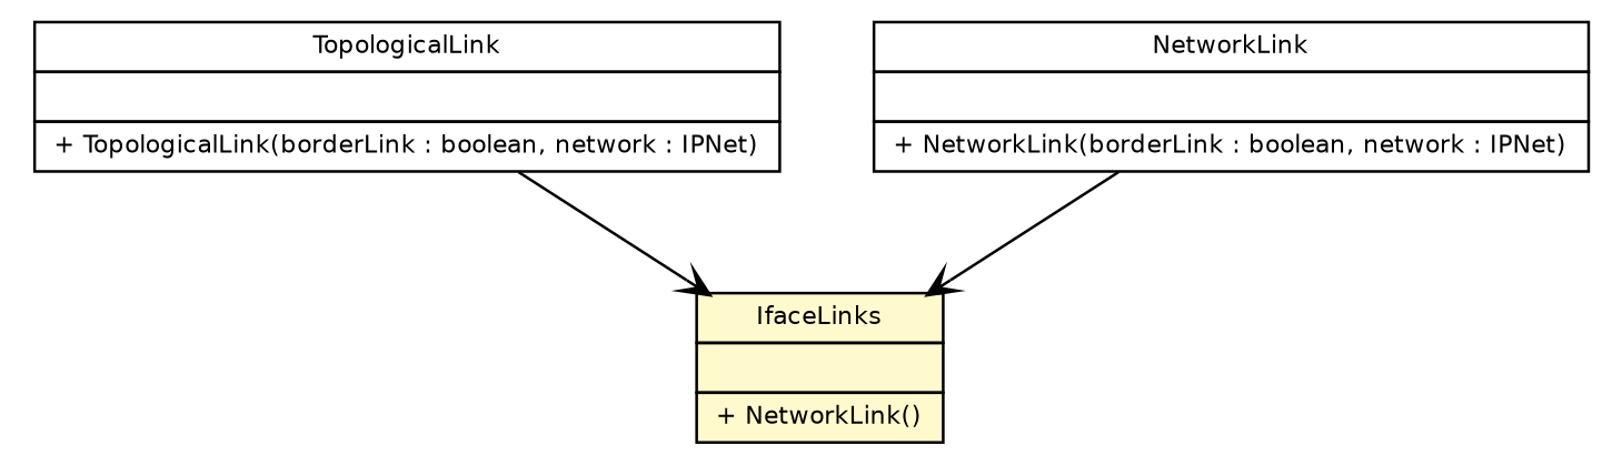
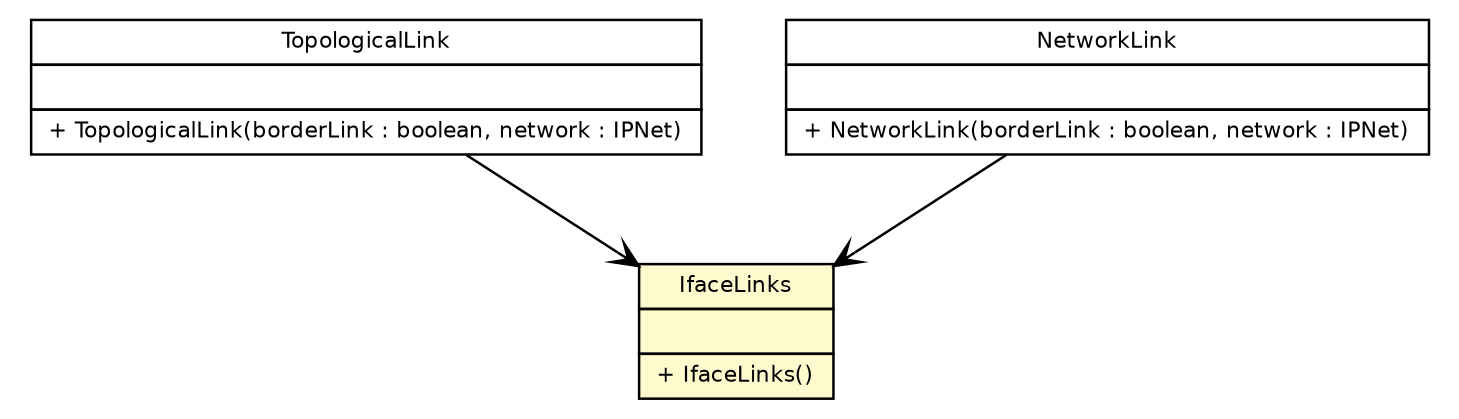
  digraph {
    node [fontcolor=black fontname=Helvetica fontsize=9.0 shape=plaintext]
    edge [arrowhead=open color=black fontcolor=black fontname=Helvetica fontsize=10.0 headport=p labelfontname=Helvetica labelfontsize=10 tailport=p]
-   n1 [label=<<table border="0" cellborder="1" cellspacing="0" cellpadding="2" port="p" bgcolor="lemonChiffon" href="./IfaceLinks.html"> 		<tr><td><table border="0" cellspacing="0" cellpadding="1"> 			<tr><td> IfaceLinks </td></tr> 		</table></td></tr> 		<tr><td><table border="0" cellspacing="0" cellpadding="1"> 			<tr><td align="left">  </td></tr> 		</table></td></tr> 		<tr><td><table border="0" cellspacing="0" cellpadding="1"> 			<tr><td align="left"> + NetworkLink() </td></tr> 		</table></td></tr> 		</table>>]
+   n1 [label=<<table border="0" cellborder="1" cellspacing="0" cellpadding="2" port="p" bgcolor="lemonChiffon" href="./IfaceLinks.html"> 		<tr><td><table border="0" cellspacing="0" cellpadding="1"> 			<tr><td> IfaceLinks </td></tr> 		</table></td></tr> 		<tr><td><table border="0" cellspacing="0" cellpadding="1"> 			<tr><td align="left">  </td></tr> 		</table></td></tr> 		<tr><td><table border="0" cellspacing="0" cellpadding="1"> 			<tr><td align="left"> + IfaceLinks() </td></tr> 		</table></td></tr> 		</table>>]
    n2 [label=<<table border="0" cellborder="1" cellspacing="0" cellpadding="2" port="p" href="../topology/TopologicalLink.html"> 		<tr><td><table border="0" cellspacing="0" cellpadding="1"> 			<tr><td> TopologicalLink </td></tr> 		</table></td></tr> 		<tr><td><table border="0" cellspacing="0" cellpadding="1"> 			<tr><td align="left">  </td></tr> 		</table></td></tr> 		<tr><td><table border="0" cellspacing="0" cellpadding="1"> 			<tr><td align="left"> + TopologicalLink(borderLink : boolean, network : IPNet) </td></tr> 		</table></td></tr> 		</table>>]
    n3 [label=<<table border="0" cellborder="1" cellspacing="0" cellpadding="2" port="p" href="../topology/NetworkLink.html"> 		<tr><td><table border="0" cellspacing="0" cellpadding="1"> 			<tr><td> NetworkLink </td></tr> 		</table></td></tr> 		<tr><td><table border="0" cellspacing="0" cellpadding="1"> 			<tr><td align="left">  </td></tr> 		</table></td></tr> 		<tr><td><table border="0" cellspacing="0" cellpadding="1"> 			<tr><td align="left"> + NetworkLink(borderLink : boolean, network : IPNet) </td></tr> 		</table></td></tr> 		</table>>]
    n2 -> n1
    n3 -> n1
  }
